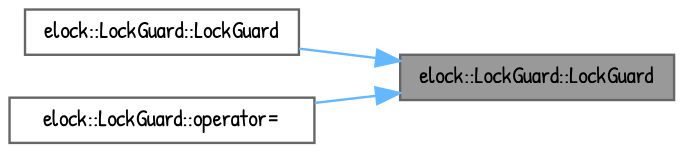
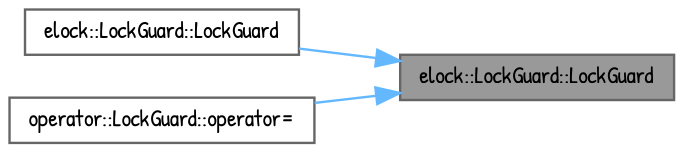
  digraph {
    rankdir=RL
    fontname="Patrick Hand"
    node [color=grey40 fillcolor=white fontname="Patrick Hand" fontsize=10 shape=box style=filled]
    edge [color=steelblue1 dir=back fontname="Patrick Hand" fontsize=10 labelfontname=Helvetica labelfontsize=10 style=solid]
    n1 [color=gray40 fillcolor=grey60 fontcolor=black height=0.2 label="elock::LockGuard::LockGuard" width=0.4]
    n2 [height=0.2 label="elock::LockGuard::LockGuard" width=0.4]
-   n3 [height=0.2 label="elock::LockGuard::operator=" width=0.4]
+   n3 [height=0.2 label="operator::LockGuard::operator=" width=0.4]
    n1 -> n2
    n1 -> n3
  }
